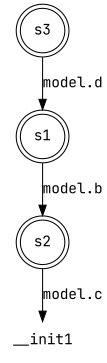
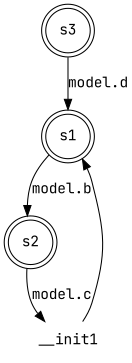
  digraph {
    fontname="JetBrains Mono"
    node [fontname="JetBrains Mono" shape=doublecircle]
    edge [fontname="JetBrains Mono"]
    n1 [label=<s1>]
    n2 [label=<s2>]
    __init1 [shape=none]
    n4 [label=<s3>]
    n1 -> n2 [label=<model.b>]
    n2 -> __init1 [label=<model.c>]
+   __init1 -> n1
    n4 -> n1 [label=<model.d>]
  }
